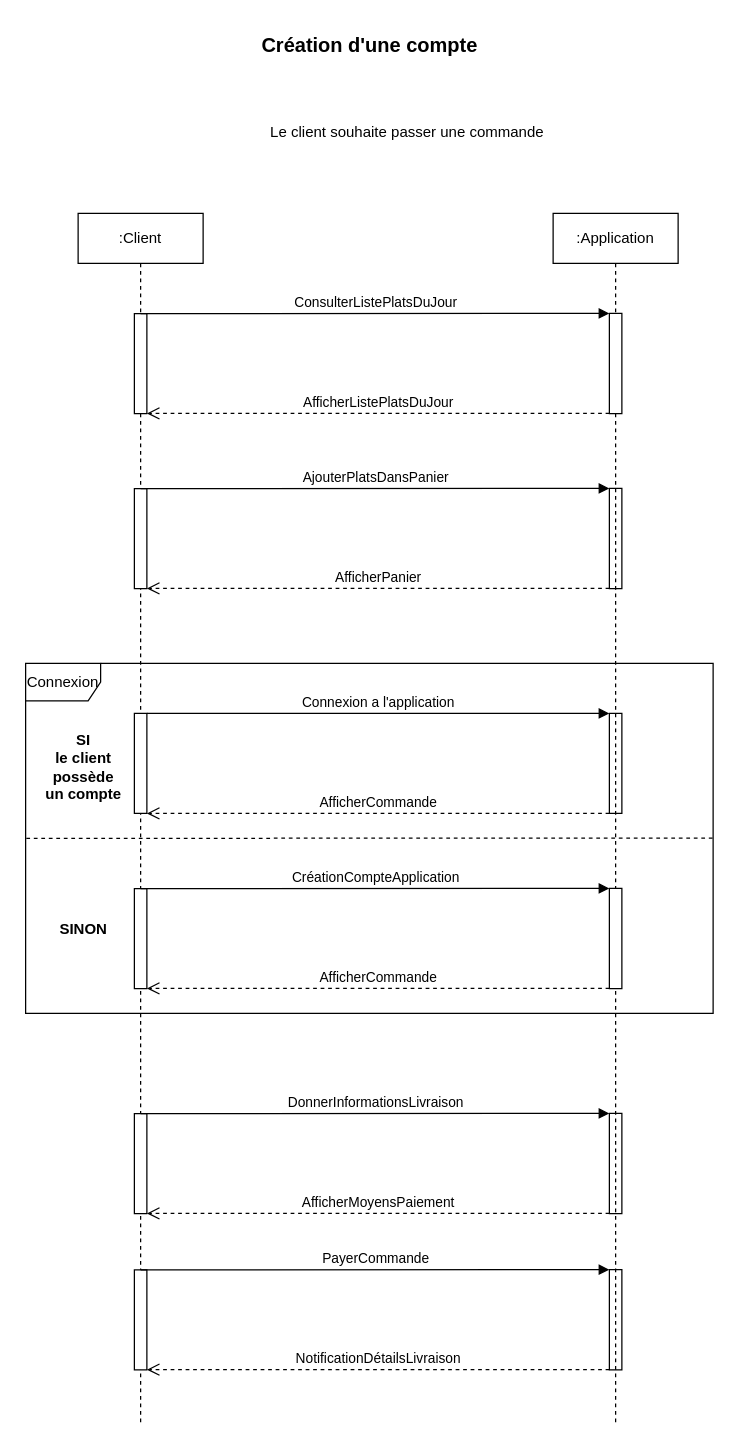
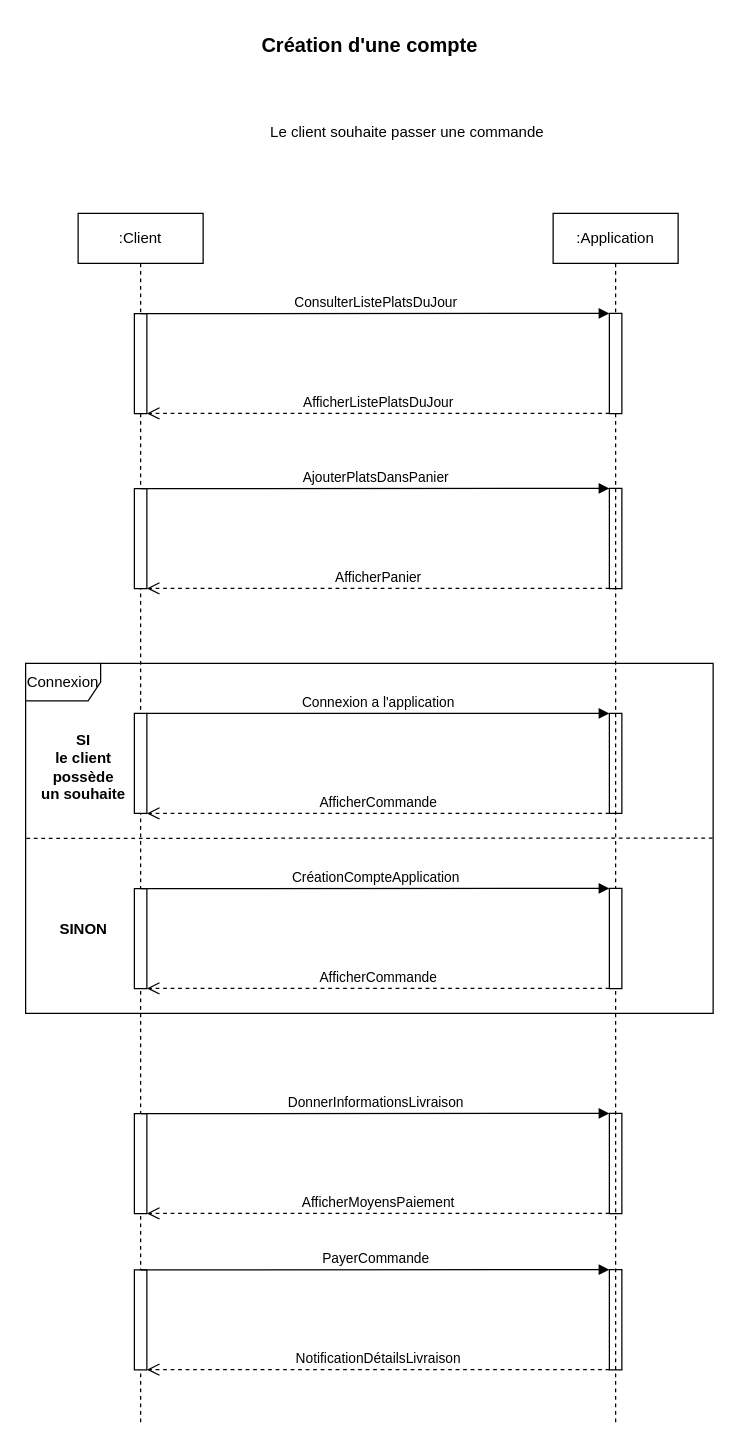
  <mxCell id="0" />
  <mxCell id="1" parent="0" />
  <mxCell id="2" value="Création d'une compte" style="text;html=1;align=center;verticalAlign=middle;resizable=0;points=[];autosize=1;strokeColor=none;fillColor=none;strokeWidth=1;fontStyle=1;fontSize=16;" parent="1" vertex="1"><mxGeometry x="185" y="20" width="220" height="30" as="geometry" /></mxCell>
  <mxCell id="3" value="Le client souhaite passer une commande" style="text;html=1;align=center;verticalAlign=middle;resizable=0;points=[];autosize=1;strokeColor=none;fillColor=none;" parent="1" vertex="1"><mxGeometry x="200" y="90" width="250" height="30" as="geometry" /></mxCell>
  <mxCell id="4" value=":Client" style="shape=umlLifeline;perimeter=lifelinePerimeter;whiteSpace=wrap;html=1;container=1;dropTarget=0;collapsible=0;recursiveResize=0;outlineConnect=0;portConstraint=eastwest;newEdgeStyle={&quot;edgeStyle&quot;:&quot;elbowEdgeStyle&quot;,&quot;elbow&quot;:&quot;vertical&quot;,&quot;curved&quot;:0,&quot;rounded&quot;:0};" parent="1" vertex="1"><mxGeometry x="62" y="170" width="100" height="970" as="geometry" /></mxCell>
  <mxCell id="5" value="" style="html=1;points=[];perimeter=orthogonalPerimeter;outlineConnect=0;targetShapes=umlLifeline;portConstraint=eastwest;newEdgeStyle={&quot;edgeStyle&quot;:&quot;elbowEdgeStyle&quot;,&quot;elbow&quot;:&quot;vertical&quot;,&quot;curved&quot;:0,&quot;rounded&quot;:0};" parent="4" vertex="1"><mxGeometry x="45" y="80.2" width="10" height="80" as="geometry" /></mxCell>
  <mxCell id="6" value="" style="html=1;points=[];perimeter=orthogonalPerimeter;outlineConnect=0;targetShapes=umlLifeline;portConstraint=eastwest;newEdgeStyle={&quot;edgeStyle&quot;:&quot;elbowEdgeStyle&quot;,&quot;elbow&quot;:&quot;vertical&quot;,&quot;curved&quot;:0,&quot;rounded&quot;:0};" vertex="1" parent="4"><mxGeometry x="425" y="220" width="10" height="80.2" as="geometry" /></mxCell>
  <mxCell id="7" value="" style="html=1;points=[];perimeter=orthogonalPerimeter;outlineConnect=0;targetShapes=umlLifeline;portConstraint=eastwest;newEdgeStyle={&quot;edgeStyle&quot;:&quot;elbowEdgeStyle&quot;,&quot;elbow&quot;:&quot;vertical&quot;,&quot;curved&quot;:0,&quot;rounded&quot;:0};" vertex="1" parent="4"><mxGeometry x="45" y="220.2" width="10" height="80" as="geometry" /></mxCell>
  <mxCell id="8" value="AfficherPanier" style="html=1;verticalAlign=bottom;endArrow=open;dashed=1;endSize=8;edgeStyle=elbowEdgeStyle;elbow=vertical;curved=0;rounded=0;" edge="1" parent="4" source="6" target="7"><mxGeometry relative="1" as="geometry"><mxPoint x="160" y="295.2" as="targetPoint" /><Array as="points"><mxPoint x="140" y="300" /></Array></mxGeometry></mxCell>
  <mxCell id="9" value="AjouterPlatsDansPanier" style="html=1;verticalAlign=bottom;endArrow=block;edgeStyle=elbowEdgeStyle;elbow=vertical;curved=0;rounded=0;" edge="1" parent="4" source="7" target="6"><mxGeometry x="0.001" relative="1" as="geometry"><mxPoint x="160" y="220.2" as="sourcePoint" /><mxPoint x="210" y="220" as="targetPoint" /><Array as="points"><mxPoint x="130" y="220" /></Array><mxPoint as="offset" /></mxGeometry></mxCell>
  <mxCell id="10" value="" style="html=1;points=[];perimeter=orthogonalPerimeter;outlineConnect=0;targetShapes=umlLifeline;portConstraint=eastwest;newEdgeStyle={&quot;edgeStyle&quot;:&quot;elbowEdgeStyle&quot;,&quot;elbow&quot;:&quot;vertical&quot;,&quot;curved&quot;:0,&quot;rounded&quot;:0};" vertex="1" parent="4"><mxGeometry x="45" y="400" width="10" height="80" as="geometry" /></mxCell>
  <mxCell id="11" value="" style="html=1;points=[];perimeter=orthogonalPerimeter;outlineConnect=0;targetShapes=umlLifeline;portConstraint=eastwest;newEdgeStyle={&quot;edgeStyle&quot;:&quot;elbowEdgeStyle&quot;,&quot;elbow&quot;:&quot;vertical&quot;,&quot;curved&quot;:0,&quot;rounded&quot;:0};" vertex="1" parent="4"><mxGeometry x="425" y="400" width="10" height="80" as="geometry" /></mxCell>
  <mxCell id="12" value="Connexion a l'application" style="html=1;verticalAlign=bottom;endArrow=block;edgeStyle=elbowEdgeStyle;elbow=vertical;curved=0;rounded=0;" edge="1" parent="4" source="10" target="11"><mxGeometry relative="1" as="geometry"><mxPoint x="100" y="440" as="sourcePoint" /><Array as="points"><mxPoint x="130" y="400" /><mxPoint x="250" y="440" /></Array></mxGeometry></mxCell>
  <mxCell id="13" value="AfficherCommande" style="html=1;verticalAlign=bottom;endArrow=open;dashed=1;endSize=8;edgeStyle=elbowEdgeStyle;elbow=vertical;curved=0;rounded=0;" edge="1" parent="4" source="11" target="10"><mxGeometry relative="1" as="geometry"><mxPoint x="100" y="515" as="targetPoint" /><Array as="points"><mxPoint x="170" y="480" /><mxPoint x="60" y="520" /></Array></mxGeometry></mxCell>
  <mxCell id="14" value="" style="html=1;points=[];perimeter=orthogonalPerimeter;outlineConnect=0;targetShapes=umlLifeline;portConstraint=eastwest;newEdgeStyle={&quot;edgeStyle&quot;:&quot;elbowEdgeStyle&quot;,&quot;elbow&quot;:&quot;vertical&quot;,&quot;curved&quot;:0,&quot;rounded&quot;:0};" parent="4" vertex="1"><mxGeometry x="45" y="720.2" width="10" height="80" as="geometry" /></mxCell>
  <mxCell id="15" value="" style="html=1;points=[];perimeter=orthogonalPerimeter;outlineConnect=0;targetShapes=umlLifeline;portConstraint=eastwest;newEdgeStyle={&quot;edgeStyle&quot;:&quot;elbowEdgeStyle&quot;,&quot;elbow&quot;:&quot;vertical&quot;,&quot;curved&quot;:0,&quot;rounded&quot;:0};" parent="4" vertex="1"><mxGeometry x="425" y="720" width="10" height="80.2" as="geometry" /></mxCell>
  <mxCell id="16" value="AfficherMoyensPaiement" style="html=1;verticalAlign=bottom;endArrow=open;dashed=1;endSize=8;edgeStyle=elbowEdgeStyle;elbow=vertical;curved=0;rounded=0;" parent="4" source="15" target="14" edge="1"><mxGeometry relative="1" as="geometry"><mxPoint x="160" y="795.2" as="targetPoint" /><Array as="points"><mxPoint x="140" y="800" /></Array></mxGeometry></mxCell>
  <mxCell id="17" value="DonnerInformationsLivraison" style="html=1;verticalAlign=bottom;endArrow=block;edgeStyle=elbowEdgeStyle;elbow=vertical;curved=0;rounded=0;" parent="4" source="14" target="15" edge="1"><mxGeometry x="0.001" relative="1" as="geometry"><mxPoint x="160" y="720.2" as="sourcePoint" /><mxPoint x="210" y="720" as="targetPoint" /><Array as="points"><mxPoint x="130" y="720" /></Array><mxPoint as="offset" /></mxGeometry></mxCell>
  <mxCell id="18" value="" style="html=1;points=[];perimeter=orthogonalPerimeter;outlineConnect=0;targetShapes=umlLifeline;portConstraint=eastwest;newEdgeStyle={&quot;edgeStyle&quot;:&quot;elbowEdgeStyle&quot;,&quot;elbow&quot;:&quot;vertical&quot;,&quot;curved&quot;:0,&quot;rounded&quot;:0};" parent="4" vertex="1"><mxGeometry x="45" y="845.2" width="10" height="80" as="geometry" /></mxCell>
  <mxCell id="19" value="" style="html=1;points=[];perimeter=orthogonalPerimeter;outlineConnect=0;targetShapes=umlLifeline;portConstraint=eastwest;newEdgeStyle={&quot;edgeStyle&quot;:&quot;elbowEdgeStyle&quot;,&quot;elbow&quot;:&quot;vertical&quot;,&quot;curved&quot;:0,&quot;rounded&quot;:0};" parent="4" vertex="1"><mxGeometry x="425" y="845" width="10" height="80.2" as="geometry" /></mxCell>
  <mxCell id="20" value="NotificationDétailsLivraison" style="html=1;verticalAlign=bottom;endArrow=open;dashed=1;endSize=8;edgeStyle=elbowEdgeStyle;elbow=vertical;curved=0;rounded=0;" parent="4" source="19" target="18" edge="1"><mxGeometry relative="1" as="geometry"><mxPoint x="160" y="920.2" as="targetPoint" /><Array as="points"><mxPoint x="140" y="925" /></Array></mxGeometry></mxCell>
  <mxCell id="21" value="PayerCommande" style="html=1;verticalAlign=bottom;endArrow=block;edgeStyle=elbowEdgeStyle;elbow=vertical;curved=0;rounded=0;" parent="4" source="18" target="19" edge="1"><mxGeometry x="0.001" relative="1" as="geometry"><mxPoint x="160" y="845.2" as="sourcePoint" /><mxPoint x="210" y="845" as="targetPoint" /><Array as="points"><mxPoint x="130" y="845" /></Array><mxPoint as="offset" /></mxGeometry></mxCell>
  <mxCell id="22" value=":Application" style="shape=umlLifeline;perimeter=lifelinePerimeter;whiteSpace=wrap;html=1;container=1;dropTarget=0;collapsible=0;recursiveResize=0;outlineConnect=0;portConstraint=eastwest;newEdgeStyle={&quot;edgeStyle&quot;:&quot;elbowEdgeStyle&quot;,&quot;elbow&quot;:&quot;vertical&quot;,&quot;curved&quot;:0,&quot;rounded&quot;:0};" parent="1" vertex="1"><mxGeometry x="442" y="170" width="100" height="970" as="geometry" /></mxCell>
  <mxCell id="23" value="" style="html=1;points=[];perimeter=orthogonalPerimeter;outlineConnect=0;targetShapes=umlLifeline;portConstraint=eastwest;newEdgeStyle={&quot;edgeStyle&quot;:&quot;elbowEdgeStyle&quot;,&quot;elbow&quot;:&quot;vertical&quot;,&quot;curved&quot;:0,&quot;rounded&quot;:0};" parent="22" vertex="1"><mxGeometry x="45" y="80" width="10" height="80.2" as="geometry" /></mxCell>
  <mxCell id="24" value="" style="html=1;points=[];perimeter=orthogonalPerimeter;outlineConnect=0;targetShapes=umlLifeline;portConstraint=eastwest;newEdgeStyle={&quot;edgeStyle&quot;:&quot;elbowEdgeStyle&quot;,&quot;elbow&quot;:&quot;vertical&quot;,&quot;curved&quot;:0,&quot;rounded&quot;:0};" vertex="1" parent="22"><mxGeometry x="45" y="540" width="10" height="80.2" as="geometry" /></mxCell>
  <mxCell id="25" value="" style="html=1;points=[];perimeter=orthogonalPerimeter;outlineConnect=0;targetShapes=umlLifeline;portConstraint=eastwest;newEdgeStyle={&quot;edgeStyle&quot;:&quot;elbowEdgeStyle&quot;,&quot;elbow&quot;:&quot;vertical&quot;,&quot;curved&quot;:0,&quot;rounded&quot;:0};" vertex="1" parent="22"><mxGeometry x="-335" y="540.2" width="10" height="80" as="geometry" /></mxCell>
  <mxCell id="26" value="AfficherCommande" style="html=1;verticalAlign=bottom;endArrow=open;dashed=1;endSize=8;edgeStyle=elbowEdgeStyle;elbow=vertical;curved=0;rounded=0;" edge="1" parent="22" source="24" target="25"><mxGeometry relative="1" as="geometry"><mxPoint x="-220" y="615.2" as="targetPoint" /><Array as="points"><mxPoint x="-240" y="620" /></Array></mxGeometry></mxCell>
  <mxCell id="27" value="CréationCompteApplication" style="html=1;verticalAlign=bottom;endArrow=block;edgeStyle=elbowEdgeStyle;elbow=vertical;curved=0;rounded=0;" edge="1" parent="22" source="25" target="24"><mxGeometry x="0.001" relative="1" as="geometry"><mxPoint x="-220" y="540.2" as="sourcePoint" /><mxPoint x="-170" y="540" as="targetPoint" /><Array as="points"><mxPoint x="-250" y="540" /></Array><mxPoint as="offset" /></mxGeometry></mxCell>
  <mxCell id="28" value="AfficherListePlatsDuJour" style="html=1;verticalAlign=bottom;endArrow=open;dashed=1;endSize=8;edgeStyle=elbowEdgeStyle;elbow=vertical;curved=0;rounded=0;" parent="1" source="23" target="5" edge="1"><mxGeometry relative="1" as="geometry"><mxPoint x="222" y="325.2" as="targetPoint" /><Array as="points"><mxPoint x="202" y="330" /></Array></mxGeometry></mxCell>
  <mxCell id="29" value="ConsulterListePlatsDuJour" style="html=1;verticalAlign=bottom;endArrow=block;edgeStyle=elbowEdgeStyle;elbow=vertical;curved=0;rounded=0;" parent="1" source="5" target="23" edge="1"><mxGeometry x="0.001" relative="1" as="geometry"><mxPoint x="222" y="250.2" as="sourcePoint" /><mxPoint x="272" y="250" as="targetPoint" /><Array as="points"><mxPoint x="192" y="250" /></Array><mxPoint as="offset" /></mxGeometry></mxCell>
  <mxCell id="30" value="Connexion" style="shape=umlFrame;whiteSpace=wrap;html=1;pointerEvents=0;" parent="1" vertex="1"><mxGeometry x="20" y="530" width="550" height="280" as="geometry" /></mxCell>
  <mxCell id="31" value="" style="endArrow=none;dashed=1;html=1;rounded=0;exitX=0.001;exitY=0.5;exitDx=0;exitDy=0;exitPerimeter=0;entryX=1;entryY=0.499;entryDx=0;entryDy=0;entryPerimeter=0;" parent="1" source="30" target="30" edge="1"><mxGeometry width="50" height="50" relative="1" as="geometry"><mxPoint x="642" y="1000" as="sourcePoint" /><mxPoint x="692" y="950" as="targetPoint" /></mxGeometry></mxCell>
- <mxCell id="32" value="&lt;div&gt;SI&lt;/div&gt;&lt;div&gt;le client&lt;/div&gt;&lt;div&gt;possède&lt;/div&gt;&lt;div&gt;un compte&lt;br&gt;&lt;/div&gt;" style="text;html=1;align=center;verticalAlign=middle;resizable=0;points=[];autosize=1;strokeColor=none;fillColor=none;fontStyle=1" parent="1" vertex="1"><mxGeometry x="26" y="578" width="80" height="70" as="geometry" /></mxCell>
+ <mxCell id="32" value="&lt;div&gt;SI&lt;/div&gt;&lt;div&gt;le client&lt;/div&gt;&lt;div&gt;possède&lt;/div&gt;&lt;div&gt;un souhaite&lt;br&gt;&lt;/div&gt;" style="text;html=1;align=center;verticalAlign=middle;resizable=0;points=[];autosize=1;strokeColor=none;fillColor=none;fontStyle=1" parent="1" vertex="1"><mxGeometry x="26" y="578" width="80" height="70" as="geometry" /></mxCell>
  <mxCell id="33" value="SINON" style="text;html=1;align=center;verticalAlign=middle;resizable=0;points=[];autosize=1;strokeColor=none;fillColor=none;fontStyle=1" parent="1" vertex="1"><mxGeometry x="36" y="728" width="60" height="30" as="geometry" /></mxCell>
